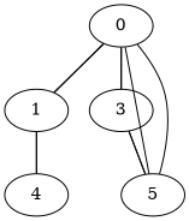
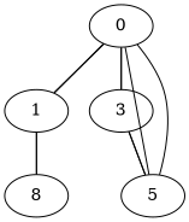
  digraph {
    concentrate=true
    edge [arrowhead=none]
    n1 [label=0]
    1
-   4
+   4 [label=8]
    3
    5
    n1 -> 1
    n1 -> 3
    n1 -> 5
    1 -> n1
    1 -> 4
    4 -> 1
    3 -> n1
    3 -> 5
    5 -> n1
    5 -> 3
  }
